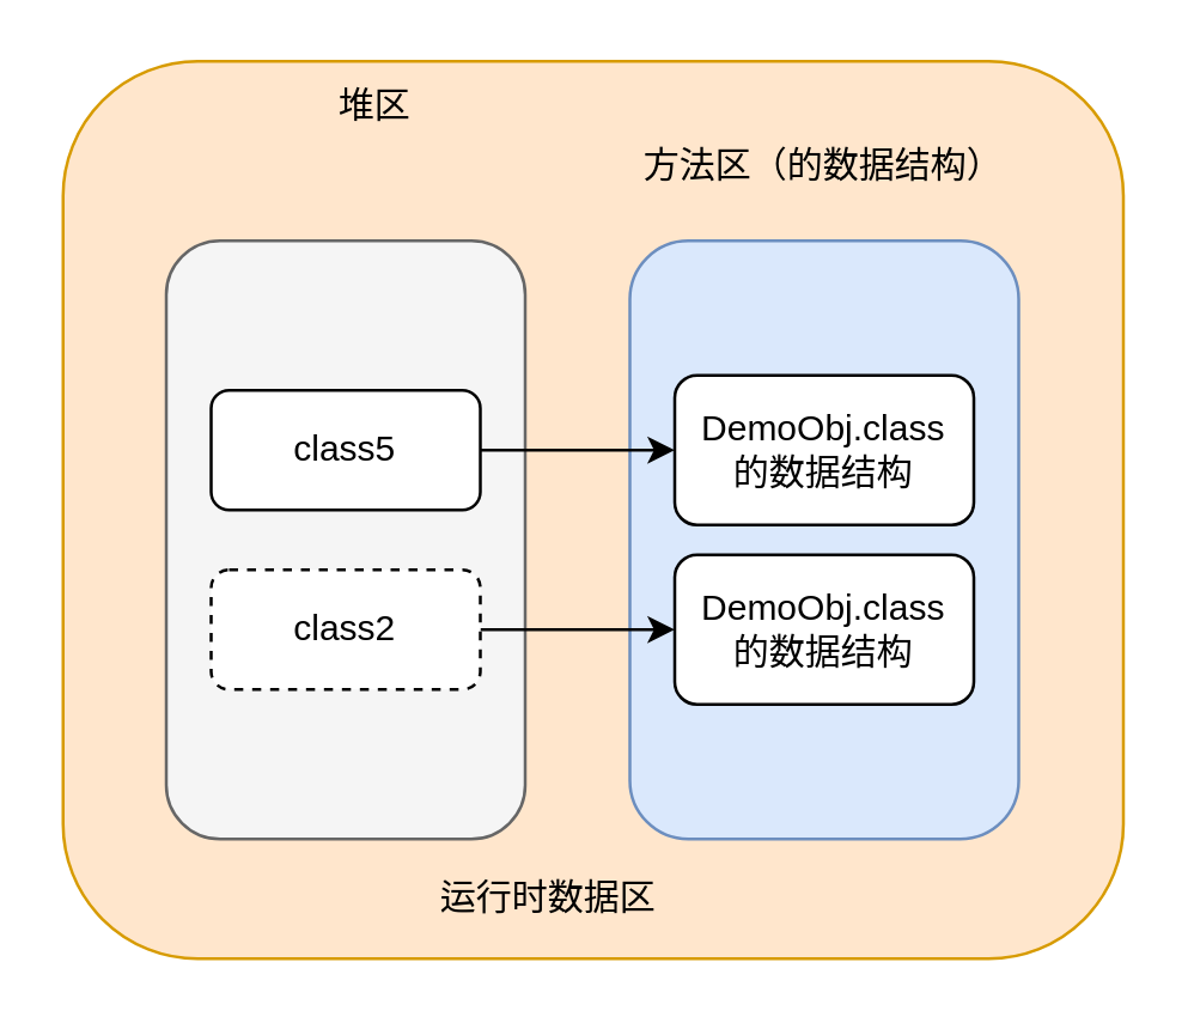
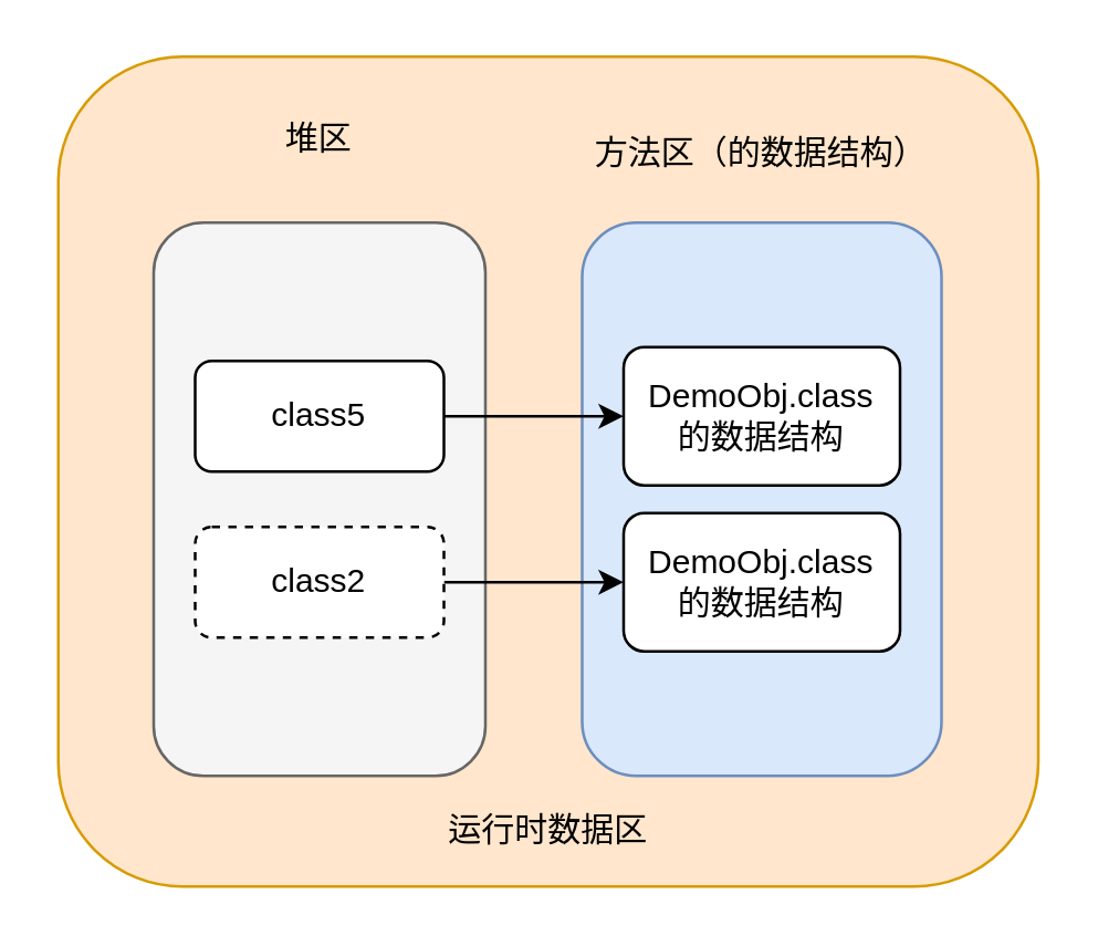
  <mxCell id="0" />
  <mxCell id="1" parent="0" />
  <mxCell id="2" value="" style="rounded=1;whiteSpace=wrap;html=1;fillColor=#ffe6cc;strokeColor=#d79b00;" vertex="1" parent="1"><mxGeometry x="20.5" y="20" width="354.5" height="300" as="geometry" /></mxCell>
  <mxCell id="3" value="" style="rounded=1;whiteSpace=wrap;html=1;fillColor=#f5f5f5;strokeColor=#666666;fontColor=#333333;" vertex="1" parent="1"><mxGeometry x="55" y="80" width="120" height="200" as="geometry" /></mxCell>
  <mxCell id="4" value="" style="rounded=1;whiteSpace=wrap;html=1;fillColor=#dae8fc;strokeColor=#6c8ebf;" vertex="1" parent="1"><mxGeometry x="210" y="80" width="130" height="200" as="geometry" /></mxCell>
- <mxCell id="5" value="运行时数据区" style="text;html=1;strokeColor=none;fillColor=none;align=center;verticalAlign=middle;whiteSpace=wrap;rounded=0;" vertex="1" parent="1"><mxGeometry x="127.75" y="290" width="110" height="20" as="geometry" /></mxCell>
- <mxCell id="6" value="堆区" style="text;html=1;strokeColor=none;fillColor=none;align=center;verticalAlign=middle;whiteSpace=wrap;rounded=0;" vertex="1" parent="1"><mxGeometry x="105" y="25" width="40" height="20" as="geometry" /></mxCell>
+ <mxCell id="5" value="运行时数据区" style="text;html=1;strokeColor=none;fillColor=none;align=center;verticalAlign=middle;whiteSpace=wrap;rounded=0;" vertex="1" parent="1"><mxGeometry x="142.75" y="290" width="110" height="20" as="geometry" /></mxCell>
+ <mxCell id="6" value="堆区" style="text;html=1;strokeColor=none;fillColor=none;align=center;verticalAlign=middle;whiteSpace=wrap;rounded=0;" vertex="1" parent="1"><mxGeometry x="95" y="40" width="40" height="20" as="geometry" /></mxCell>
  <mxCell id="7" value="方法区（的数据结构）" style="text;html=1;strokeColor=none;fillColor=none;align=center;verticalAlign=middle;whiteSpace=wrap;rounded=0;" vertex="1" parent="1"><mxGeometry x="205" y="50" width="140" height="10" as="geometry" /></mxCell>
  <mxCell id="8" style="edgeStyle=orthogonalEdgeStyle;rounded=0;orthogonalLoop=1;jettySize=auto;html=1;exitX=1;exitY=0.5;exitDx=0;exitDy=0;entryX=0;entryY=0.5;entryDx=0;entryDy=0;" edge="1" parent="1" source="9" target="12"><mxGeometry relative="1" as="geometry" /></mxCell>
  <mxCell id="9" value="class5" style="rounded=1;whiteSpace=wrap;html=1;" vertex="1" parent="1"><mxGeometry x="70" y="130" width="90" height="40" as="geometry" /></mxCell>
  <mxCell id="10" style="edgeStyle=orthogonalEdgeStyle;rounded=0;orthogonalLoop=1;jettySize=auto;html=1;exitX=1;exitY=0.5;exitDx=0;exitDy=0;" edge="1" parent="1" source="11" target="13"><mxGeometry relative="1" as="geometry" /></mxCell>
  <mxCell id="11" value="class2" style="rounded=1;whiteSpace=wrap;html=1;dashed=1;" vertex="1" parent="1"><mxGeometry x="70" y="190" width="90" height="40" as="geometry" /></mxCell>
  <mxCell id="12" value="&lt;span&gt;DemoObj.class&lt;/span&gt;&lt;br&gt;&lt;span&gt;的数据结构&lt;/span&gt;" style="rounded=1;whiteSpace=wrap;html=1;" vertex="1" parent="1"><mxGeometry x="225" y="125" width="100" height="50" as="geometry" /></mxCell>
  <mxCell id="13" value="&lt;span&gt;DemoObj.class&lt;/span&gt;&lt;br&gt;&lt;span&gt;的数据结构&lt;/span&gt;" style="rounded=1;whiteSpace=wrap;html=1;" vertex="1" parent="1"><mxGeometry x="225" y="185" width="100" height="50" as="geometry" /></mxCell>
